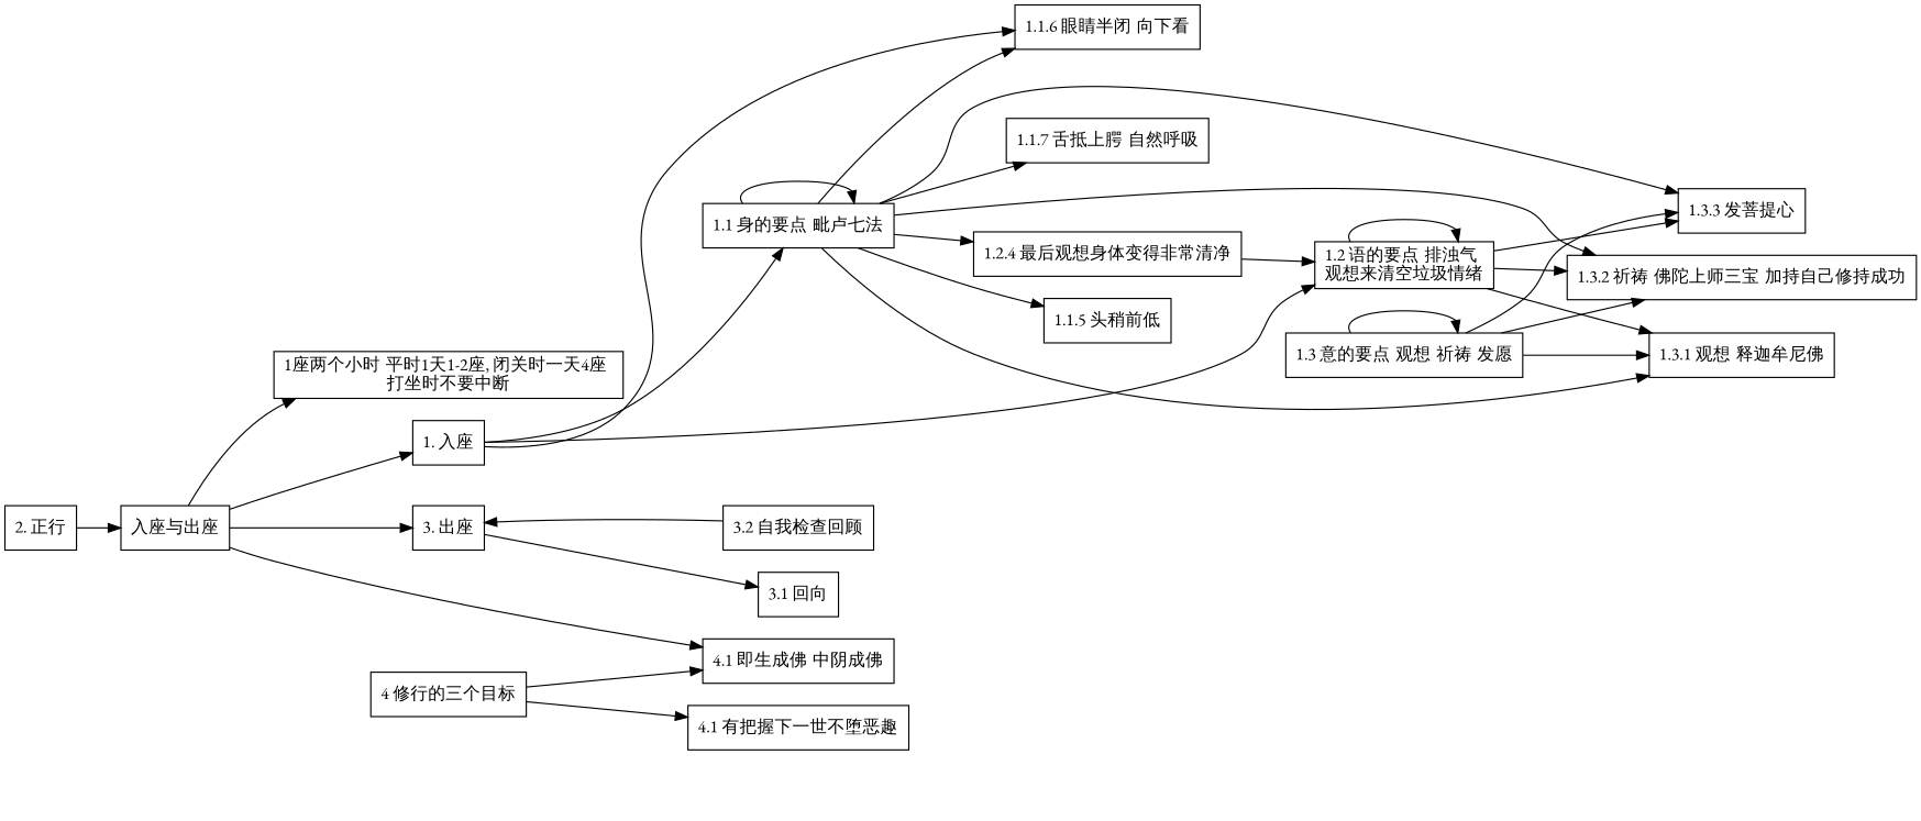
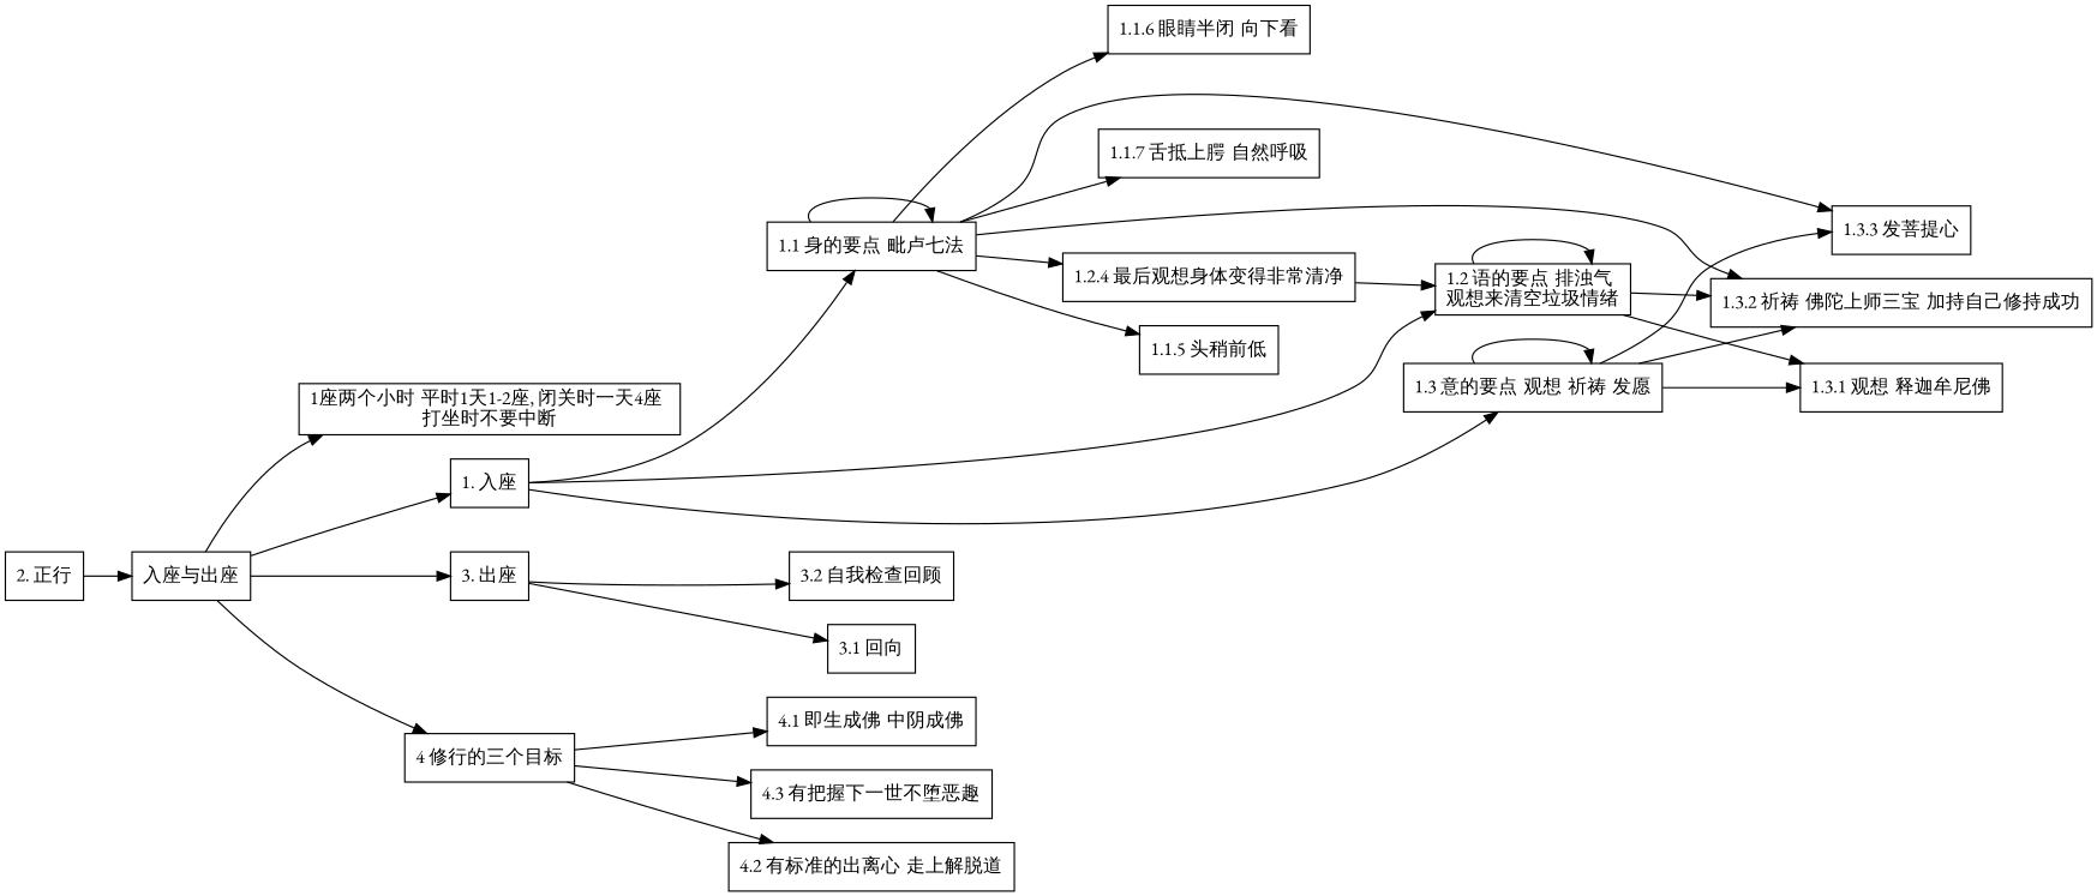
  digraph {
    fontname="EB Garamond"
    rankdir=LR
    node [fontname="EB Garamond" shape=box]
    edge [fontname="EB Garamond"]
    n1 [label="入座与出座"]
    n2 [label="1座两个小时 平时1天1-2座, 闭关时一天4座 \n打坐时不要中断"]
    n3 [label="1. 入座"]
    n4 [label="3. 出座"]
    n5 [label="4 修行的三个目标"]
    n6 [label="1.1 身的要点 毗卢七法"]
    n7 [label="1.2 语的要点 排浊气 \n观想来清空垃圾情绪"]
    n8 [label="1.3 意的要点 观想 祈祷 发愿"]
    n9 [label="2. 正行"]
    n10 [label="3.1 回向"]
    n11 [label="3.2 自我检查回顾"]
    n12 [label="4.1 即生成佛 中阴成佛"]
-   n14 [label="4.1 有把握下一世不堕恶趣"]
+   n13 [label="4.2 有标准的出离心 走上解脱道"]
+   n14 [label="4.3 有把握下一世不堕恶趣"]
    n15 [label="1.3.1 观想 释迦牟尼佛"]
    n16 [label="1.3.2 祈祷 佛陀上师三宝 加持自己修持成功"]
    n17 [label="1.3.3 发菩提心"]
    n18 [label="1.2.4 最后观想身体变得非常清净"]
    n19 [label="1.1.5 头稍前低"]
    n20 [label="1.1.6 眼睛半闭 向下看"]
    n21 [label="1.1.7 舌抵上腭 自然呼吸"]
    n1 -> n2
    n1 -> n3
    n1 -> n4
-   n1 -> n12
+   n1 -> n5
    n3 -> n6
    n3 -> n7
-   n3 -> n20
+   n3 -> n8
    n4 -> n10
-   n11 -> n4
+   n4 -> n11
    n5 -> n12
+   n5 -> n13
    n5 -> n14
    n6 -> n6
-   n6 -> n15
    n6 -> n16
    n6 -> n17
    n6 -> n18
    n6 -> n19
    n6 -> n20
    n6 -> n21
    n7 -> n7
    n7 -> n15
    n7 -> n16
-   n7 -> n17
    n8 -> n8
    n8 -> n15
    n8 -> n16
    n8 -> n17
    n9 -> n1
    n18 -> n7
  }
